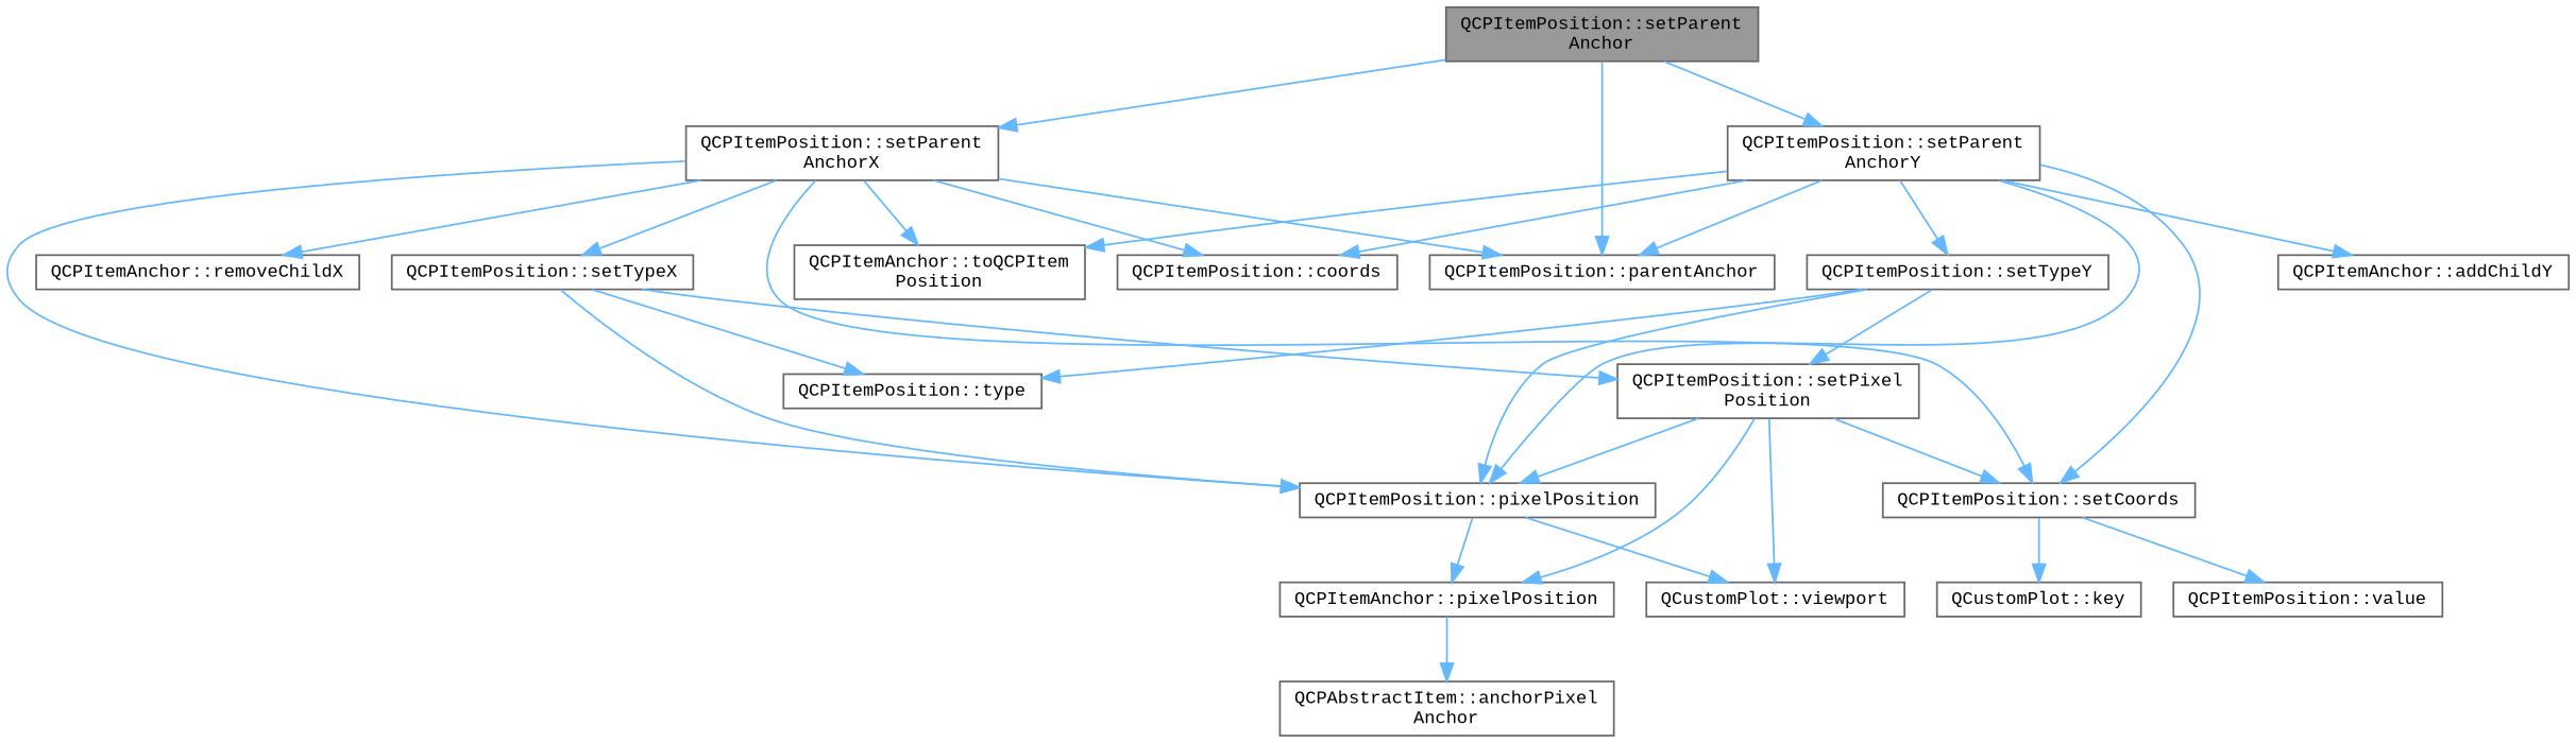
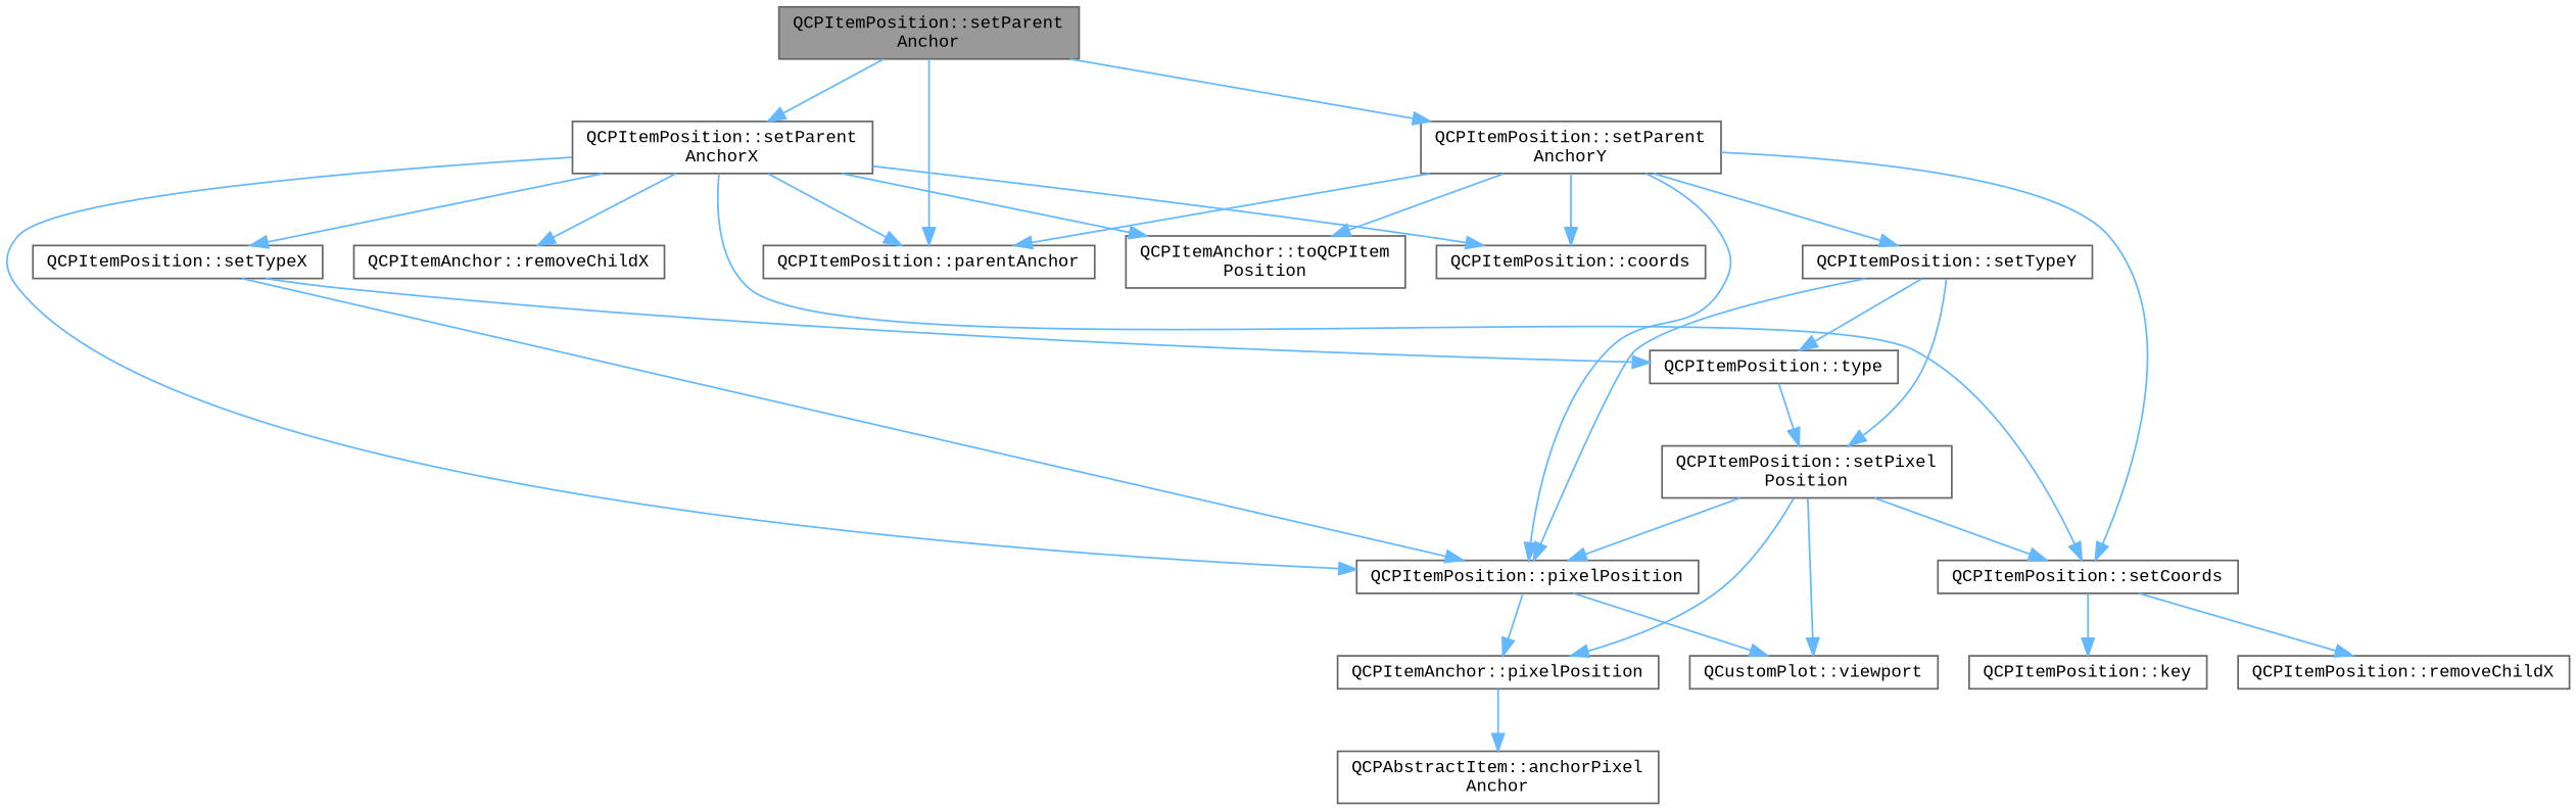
  digraph {
    fontname="Liberation Mono"
    rankdir=TB
    node [color=grey40 fillcolor=white fontname="Liberation Mono" fontsize=10 shape=box style=filled]
    edge [color=steelblue1 fontname="Liberation Mono" fontsize=10 labelfontname=Helvetica labelfontsize=10 style=solid]
    n1 [color=gray40 fillcolor=grey60 fontcolor=black height=0.2 label="QCPItemPosition::setParent\lAnchor" width=0.4]
    n2 [height=0.2 label="QCPItemPosition::parentAnchor" width=0.4]
    n3 [height=0.2 label="QCPItemPosition::setParent\lAnchorX" width=0.4]
    n4 [height=0.2 label="QCPItemPosition::setParent\lAnchorY" width=0.4]
    n5 [height=0.2 label="QCPItemPosition::coords" width=0.4]
    n6 [height=0.2 label="QCPItemPosition::pixelPosition" width=0.4]
    n7 [height=0.2 label="QCPItemAnchor::removeChildX" width=0.4]
    n8 [height=0.2 label="QCPItemPosition::setCoords" width=0.4]
    n9 [height=0.2 label="QCPItemPosition::setTypeX" width=0.4]
    n10 [height=0.2 label="QCPItemAnchor::toQCPItem\lPosition" width=0.4]
-   n11 [height=0.2 label="QCPItemAnchor::addChildY" width=0.4]
    n12 [height=0.2 label="QCPItemPosition::setTypeY" width=0.4]
    n13 [height=0.2 label="QCPItemAnchor::pixelPosition" width=0.4]
    n14 [height=0.2 label="QCustomPlot::viewport" width=0.4]
-   n15 [height=0.2 label="QCustomPlot::key" width=0.4]
-   n16 [height=0.2 label="QCPItemPosition::value" width=0.4]
+   n15 [height=0.2 label="QCPItemPosition::key" width=0.4]
+   n16 [height=0.2 label="QCPItemPosition::removeChildX" width=0.4]
    n17 [height=0.2 label="QCPItemPosition::setPixel\lPosition" width=0.4]
    n18 [height=0.2 label="QCPItemPosition::type" width=0.4]
    n19 [height=0.2 label="QCPAbstractItem::anchorPixel\lAnchor" width=0.4]
    n1 -> n2
    n1 -> n3
    n1 -> n4
    n3 -> n2
    n3 -> n5
    n3 -> n6
    n3 -> n7
    n3 -> n8
    n3 -> n9
    n3 -> n10
    n4 -> n2
    n4 -> n5
    n4 -> n6
    n4 -> n8
    n4 -> n10
-   n4 -> n11
    n4 -> n12
    n6 -> n13
    n6 -> n14
    n8 -> n15
    n8 -> n16
    n9 -> n6
-   n9 -> n17
+   n18 -> n17
    n9 -> n18
    n12 -> n6
    n12 -> n17
    n12 -> n18
    n13 -> n19
    n17 -> n6
    n17 -> n8
    n17 -> n13
    n17 -> n14
  }
